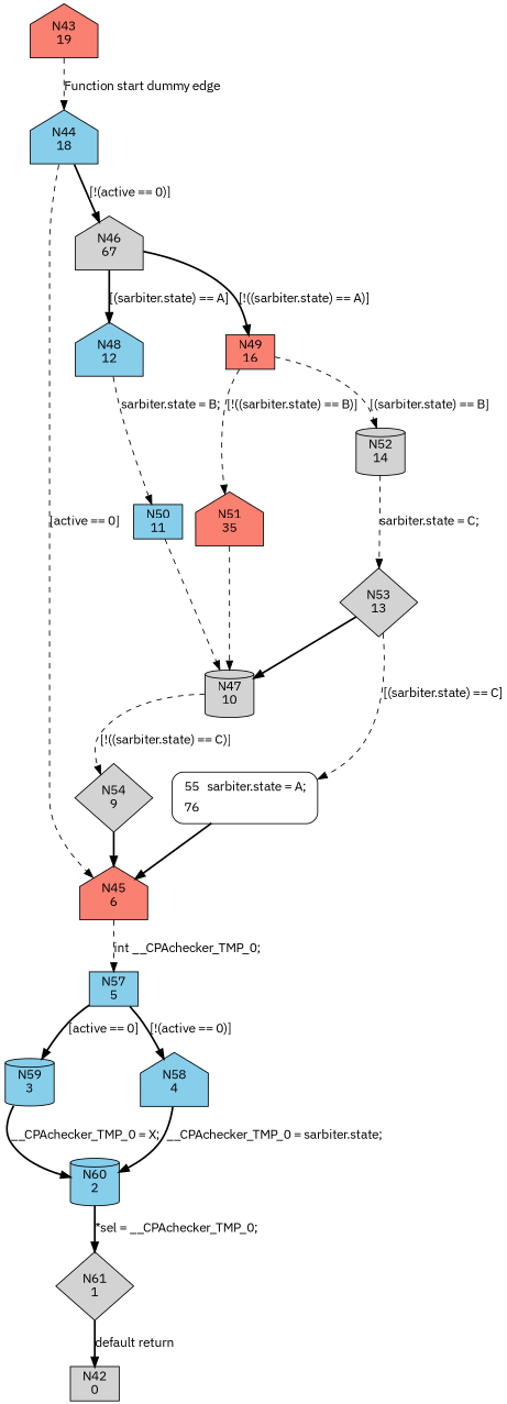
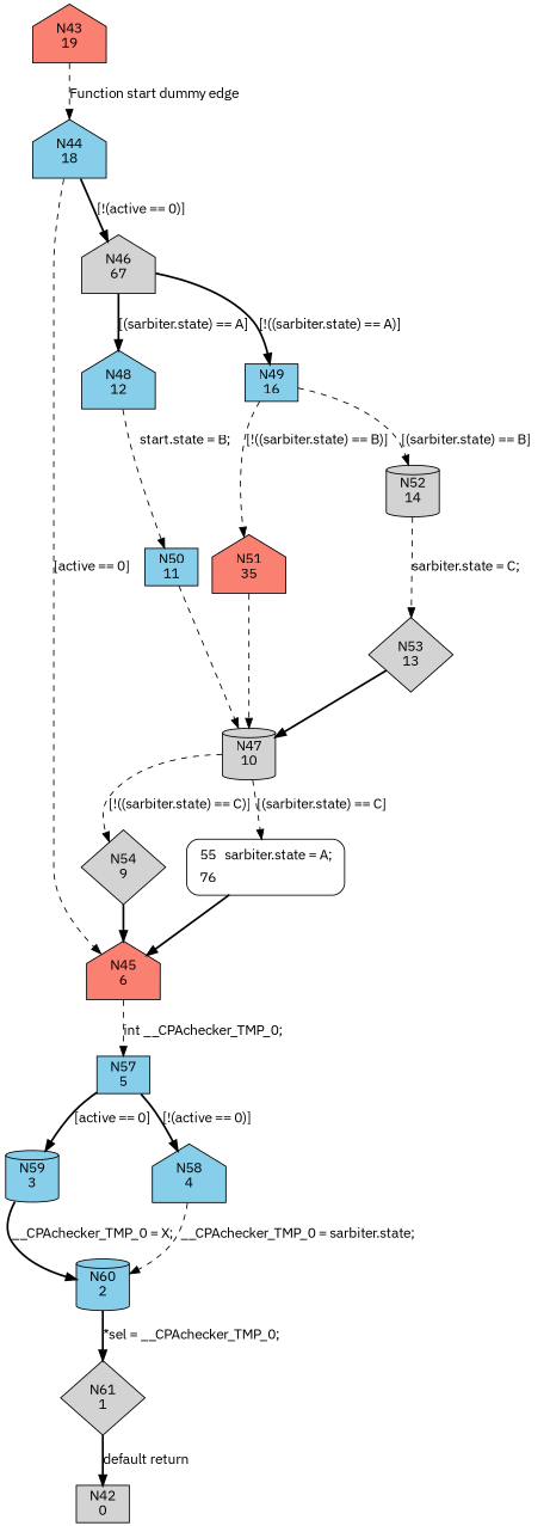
  digraph {
    fontname="IBM Plex Sans"
    node [fillcolor=skyblue fontname="IBM Plex Sans" shape=house style=filled]
    edge [fontname="IBM Plex Sans" style=bold]
    n1 [label="N44\n18"]
    n2 [fillcolor=salmon label="N45\n6"]
    n3 [fillcolor=lightgrey label="N46\n67"]
    n4 [label="N57\n5" shape=box]
    n5 [label="N48\n12"]
-   n6 [fillcolor=salmon label="N49\n16" shape=box]
+   n6 [label="N49\n16" shape=box]
    n7 [label="N59\n3" shape=cylinder]
    n8 [label="N58\n4"]
    n9 [label="N50\n11" shape=box]
    n10 [fillcolor=lightgrey label="N52\n14" shape=cylinder]
    n11 [fillcolor=salmon label="N51\n35"]
    n12 [fillcolor=lightgrey label="N47\n10" shape=cylinder]
    n13 [fillcolor=lightgrey label="N53\n13" shape=diamond]
    n14 [fillcolor=white label=<<table border="0" cellborder="0" cellpadding="3" bgcolor="white"><tr><td align="right">55</td><td align="left">sarbiter.state = A;</td></tr><tr><td align="right">76</td><td align="left"></td></tr></table>> penwidth=1 shape=Mrecord style="filled,bold"]
    n15 [fillcolor=lightgrey label="N54\n9" shape=diamond]
    n16 [label="N60\n2" shape=cylinder]
    n17 [fillcolor=lightgrey label="N61\n1" shape=diamond]
    n18 [fillcolor=lightgrey label="N42\n0" shape=box]
    n19 [fillcolor=salmon label="N43\n19"]
    n1 -> n2 [label="[active == 0]" style=dashed]
    n1 -> n3 [label="[!(active == 0)]"]
    n2 -> n4 [label="int __CPAchecker_TMP_0;" style=dashed]
    n3 -> n5 [label="[(sarbiter.state) == A]"]
    n3 -> n6 [label="[!((sarbiter.state) == A)]"]
    n4 -> n7 [label="[active == 0]"]
    n4 -> n8 [label="[!(active == 0)]"]
-   n5 -> n9 [label="sarbiter.state = B;" style=dashed]
+   n5 -> n9 [label="start.state = B;" style=dashed]
    n6 -> n10 [label="[(sarbiter.state) == B]" style=dashed]
    n6 -> n11 [label="[!((sarbiter.state) == B)]" style=dashed]
    n7 -> n16 [label="__CPAchecker_TMP_0 = X;"]
-   n8 -> n16 [label="__CPAchecker_TMP_0 = sarbiter.state;"]
+   n8 -> n16 [label="__CPAchecker_TMP_0 = sarbiter.state;" style=dashed]
    n9 -> n12 [style=dashed]
    n10 -> n13 [label="sarbiter.state = C;" style=dashed]
    n11 -> n12 [style=dashed]
-   n13 -> n14 [label="[(sarbiter.state) == C]" style=dashed]
+   n12 -> n14 [label="[(sarbiter.state) == C]" style=dashed]
    n12 -> n15 [label="[!((sarbiter.state) == C)]" style=dashed]
    n13 -> n12
    n14 -> n2
    n15 -> n2
    n16 -> n17 [label="*sel = __CPAchecker_TMP_0;"]
    n17 -> n18 [label="default return"]
    n19 -> n1 [label="Function start dummy edge" style=dashed]
  }
